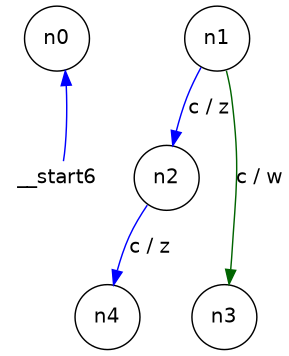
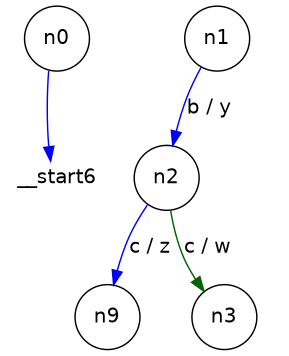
  digraph {
    fontname="DejaVu Sans"
    node [fontname="DejaVu Sans" shape=circle]
    edge [color=blue fontname="DejaVu Sans"]
    n1 [label=n0]
    n2 [label=n1]
    n3 [label=n2]
    n4 [label=n3]
-   n5 [label=n4]
+   n5 [label=n9]
    n6 [height=0 label=__start6 shape=none width=0]
-   n2 -> n3 [label="c / z"]
-   n2 -> n4 [color=darkgreen label="c / w"]
+   n2 -> n3 [label="b / y"]
+   n3 -> n4 [color=darkgreen label="c / w"]
    n3 -> n5 [label="c / z"]
-   n6 -> n1
+   n1 -> n6
  }
